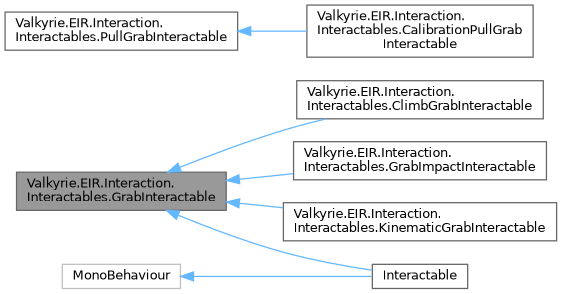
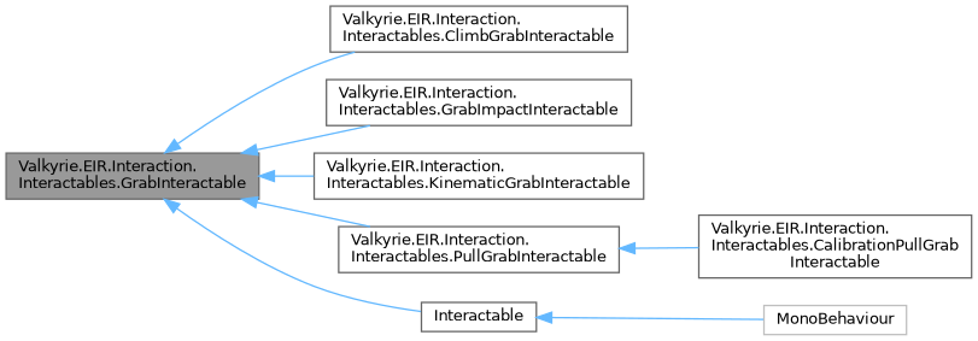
  digraph {
    rankdir=LR
    node [color=gray40 fillcolor=white fontname=Helvetica fontsize=10 shape=box style=filled]
    edge [color=steelblue1 dir=back fontname=Helvetica fontsize=10 labelfontname=Helvetica labelfontsize=10 style=solid]
    n1 [fillcolor=grey60 fontcolor=black height=0.2 label="Valkyrie.EIR.Interaction.\lInteractables.GrabInteractable" width=0.4]
    n2 [height=0.2 label="Valkyrie.EIR.Interaction.\lInteractables.ClimbGrabInteractable" width=0.4]
    n3 [height=0.2 label="Valkyrie.EIR.Interaction.\lInteractables.GrabImpactInteractable" width=0.4]
    n4 [height=0.2 label="Valkyrie.EIR.Interaction.\lInteractables.KinematicGrabInteractable" width=0.4]
    n5 [height=0.2 label="Valkyrie.EIR.Interaction.\lInteractables.PullGrabInteractable" width=0.4]
    n6 [height=0.2 label=Interactable width=0.4]
    n7 [height=0.2 label="Valkyrie.EIR.Interaction.\lInteractables.CalibrationPullGrab\lInteractable" width=0.4]
    n8 [color=grey75 height=0.2 label=MonoBehaviour width=0.4]
    n1 -> n2
    n1 -> n3
    n1 -> n4
+   n1 -> n5
    n1 -> n6
    n5 -> n7
-   n8 -> n6
+   n6 -> n8
  }
